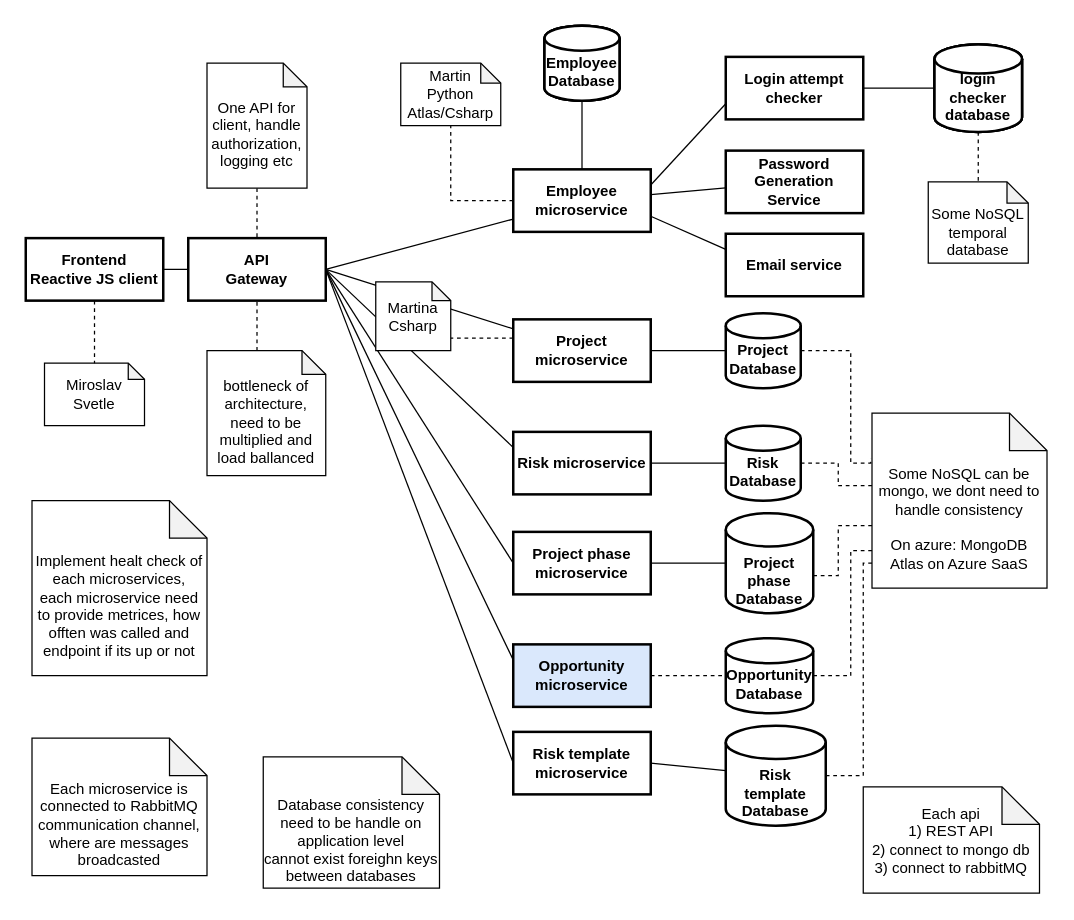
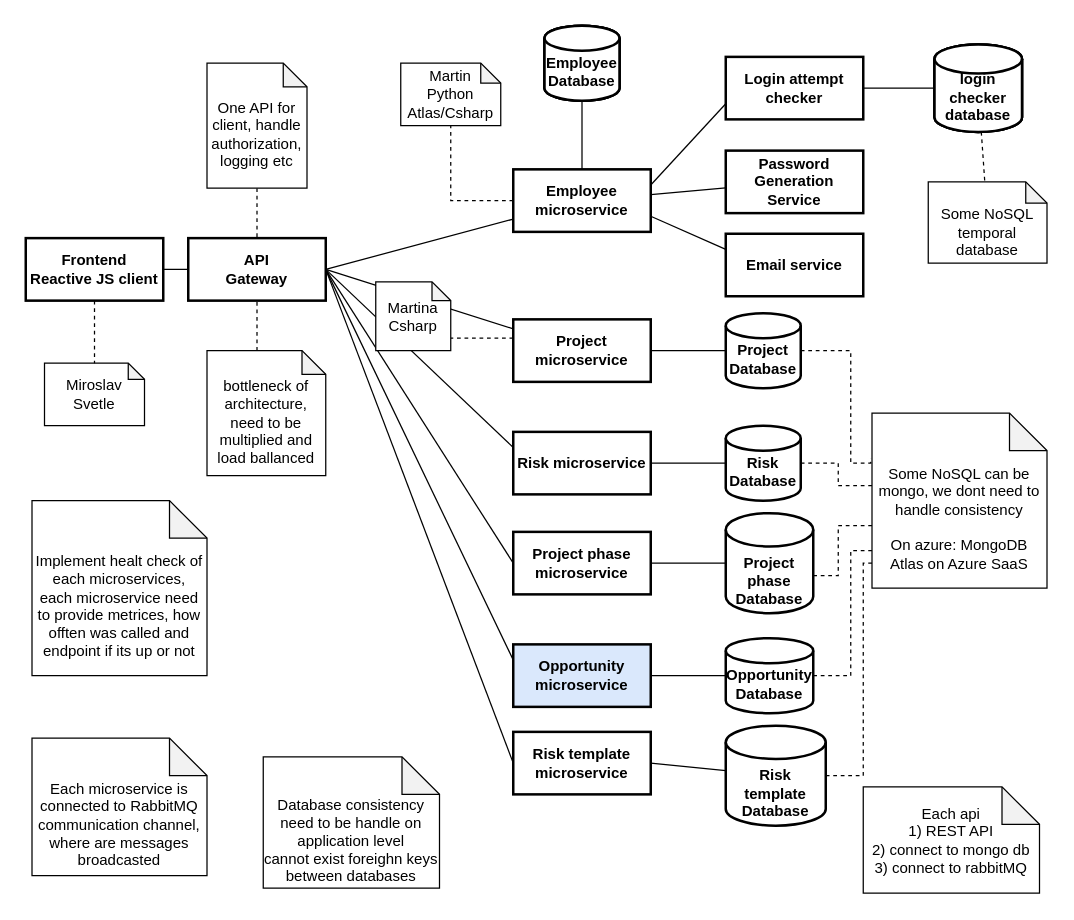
  <mxCell id="0" />
  <mxCell id="1" parent="0" />
  <mxCell id="2" style="edgeStyle=orthogonalEdgeStyle;rounded=0;orthogonalLoop=1;jettySize=auto;html=1;endArrow=none;endFill=0;" edge="1" parent="1" source="3" target="53"><mxGeometry relative="1" as="geometry" /></mxCell>
  <mxCell id="3" value="API&lt;br&gt;Gateway" style="html=1;whiteSpace=wrap;" vertex="1" parent="1"><mxGeometry x="150" y="190" width="110" height="50" as="geometry" /></mxCell>
  <mxCell id="4" value="Employee microservice" style="html=1;whiteSpace=wrap;" vertex="1" parent="1"><mxGeometry x="410" y="135" width="110" height="50" as="geometry" /></mxCell>
  <mxCell id="5" value="&lt;br&gt;Employee&lt;br&gt;Database" style="strokeWidth=2;html=1;shape=mxgraph.flowchart.database;whiteSpace=wrap;" vertex="1" parent="1"><mxGeometry x="435" y="20" width="60" height="60" as="geometry" /></mxCell>
  <mxCell id="6" style="edgeStyle=orthogonalEdgeStyle;rounded=0;orthogonalLoop=1;jettySize=auto;html=1;endArrow=none;endFill=0;dashed=1;" edge="1" parent="1" source="7" target="54"><mxGeometry relative="1" as="geometry"><Array as="points"><mxPoint x="400" y="270" /><mxPoint x="400" y="270" /></Array></mxGeometry></mxCell>
  <mxCell id="7" value="Project microservice" style="html=1;whiteSpace=wrap;" vertex="1" parent="1"><mxGeometry x="410" y="255" width="110" height="50" as="geometry" /></mxCell>
  <mxCell id="8" style="edgeStyle=orthogonalEdgeStyle;rounded=0;orthogonalLoop=1;jettySize=auto;html=1;entryX=-0.007;entryY=0.257;entryDx=0;entryDy=0;entryPerimeter=0;endArrow=none;endFill=0;dashed=1;" edge="1" parent="1" source="9" target="41"><mxGeometry relative="1" as="geometry"><Array as="points"><mxPoint x="680" y="280" /><mxPoint x="680" y="370" /><mxPoint x="696" y="370" /></Array></mxGeometry></mxCell>
  <mxCell id="9" value="&lt;br&gt;Project&lt;br&gt;Database" style="strokeWidth=2;html=1;shape=mxgraph.flowchart.database;whiteSpace=wrap;fontStyle=1" vertex="1" parent="1"><mxGeometry x="580" y="250" width="60" height="60" as="geometry" /></mxCell>
  <mxCell id="10" value="" style="endArrow=none;html=1;rounded=0;exitX=1;exitY=0.5;exitDx=0;exitDy=0;" edge="1" parent="1" source="3" target="7"><mxGeometry width="50" height="50" relative="1" as="geometry"><mxPoint x="360" y="234.062" as="sourcePoint" /><mxPoint x="449" y="55" as="targetPoint" /></mxGeometry></mxCell>
  <mxCell id="11" value="Email service" style="html=1;whiteSpace=wrap;" vertex="1" parent="1"><mxGeometry x="580" y="186.5" width="110" height="50" as="geometry" /></mxCell>
  <mxCell id="12" value="" style="endArrow=none;html=1;rounded=0;entryX=0;entryY=0.25;entryDx=0;entryDy=0;exitX=1;exitY=0.75;exitDx=0;exitDy=0;" edge="1" parent="1" source="4" target="11"><mxGeometry width="50" height="50" relative="1" as="geometry"><mxPoint x="190" y="196" as="sourcePoint" /><mxPoint x="420" y="175" as="targetPoint" /></mxGeometry></mxCell>
  <mxCell id="13" value="Password Generation&lt;br&gt;Service" style="html=1;whiteSpace=wrap;" vertex="1" parent="1"><mxGeometry x="580" y="120" width="110" height="50" as="geometry" /></mxCell>
  <mxCell id="14" value="" style="endArrow=none;html=1;rounded=0;" edge="1" parent="1" source="4" target="13"><mxGeometry width="50" height="50" relative="1" as="geometry"><mxPoint x="530" y="160" as="sourcePoint" /><mxPoint x="700" y="130" as="targetPoint" /></mxGeometry></mxCell>
  <mxCell id="15" value="Login attempt checker" style="html=1;whiteSpace=wrap;" vertex="1" parent="1"><mxGeometry x="580" y="45" width="110" height="50" as="geometry" /></mxCell>
  <mxCell id="16" value="" style="endArrow=none;html=1;rounded=0;exitX=1;exitY=0.25;exitDx=0;exitDy=0;entryX=0;entryY=0.75;entryDx=0;entryDy=0;" edge="1" parent="1" source="4" target="15"><mxGeometry width="50" height="50" relative="1" as="geometry"><mxPoint x="511" y="145" as="sourcePoint" /><mxPoint x="589" y="90" as="targetPoint" /></mxGeometry></mxCell>
  <mxCell id="17" value="&lt;br&gt;login&lt;br&gt;checker&lt;br&gt;database" style="strokeWidth=2;html=1;shape=mxgraph.flowchart.database;whiteSpace=wrap;" vertex="1" parent="1"><mxGeometry x="747" y="35" width="70" height="70" as="geometry" /></mxCell>
  <mxCell id="18" value="" style="endArrow=none;html=1;rounded=0;" edge="1" parent="1" source="15" target="17"><mxGeometry width="50" height="50" relative="1" as="geometry"><mxPoint x="522" y="145" as="sourcePoint" /><mxPoint x="598" y="105" as="targetPoint" /></mxGeometry></mxCell>
  <mxCell id="19" value="" style="endArrow=none;html=1;rounded=0;" edge="1" parent="1" source="5" target="4"><mxGeometry width="50" height="50" relative="1" as="geometry"><mxPoint x="700" y="80" as="sourcePoint" /><mxPoint x="770" y="80" as="targetPoint" /></mxGeometry></mxCell>
  <mxCell id="20" value="" style="endArrow=none;html=1;rounded=0;" edge="1" parent="1" source="7" target="9"><mxGeometry width="50" height="50" relative="1" as="geometry"><mxPoint x="530" y="187" as="sourcePoint" /><mxPoint x="630" y="280" as="targetPoint" /></mxGeometry></mxCell>
- <mxCell id="21" value="&lt;br&gt;Some NoSQL temporal database" style="shape=note;whiteSpace=wrap;html=1;backgroundOutline=1;darkOpacity=0.05;size=17;" vertex="1" parent="1"><mxGeometry x="742" y="145" width="80" height="65" as="geometry" /></mxCell>
+ <mxCell id="21" value="&lt;br&gt;Some NoSQL temporal database" style="shape=note;whiteSpace=wrap;html=1;backgroundOutline=1;darkOpacity=0.05;size=17;" vertex="1" parent="1"><mxGeometry x="742" y="145" width="95" height="65" as="geometry" /></mxCell>
  <mxCell id="22" value="" style="endArrow=none;html=1;rounded=0;dashed=1;" edge="1" parent="1" source="17" target="21"><mxGeometry width="50" height="50" relative="1" as="geometry"><mxPoint x="687" y="80" as="sourcePoint" /><mxPoint x="757" y="80" as="targetPoint" /></mxGeometry></mxCell>
  <mxCell id="23" value="" style="endArrow=none;html=1;rounded=0;exitX=1;exitY=0.5;exitDx=0;exitDy=0;" edge="1" parent="1" source="3" target="4"><mxGeometry width="50" height="50" relative="1" as="geometry"><mxPoint x="360" y="193" as="sourcePoint" /><mxPoint x="420" y="271" as="targetPoint" /></mxGeometry></mxCell>
  <mxCell id="24" value="Risk microservice" style="html=1;whiteSpace=wrap;" vertex="1" parent="1"><mxGeometry x="410" y="345" width="110" height="50" as="geometry" /></mxCell>
  <mxCell id="25" style="edgeStyle=orthogonalEdgeStyle;rounded=0;orthogonalLoop=1;jettySize=auto;html=1;endArrow=none;endFill=0;dashed=1;" edge="1" parent="1" source="26" target="41"><mxGeometry relative="1" as="geometry"><Array as="points"><mxPoint x="670" y="370" /><mxPoint x="670" y="388" /></Array></mxGeometry></mxCell>
  <mxCell id="26" value="&lt;br&gt;Risk&lt;br&gt;Database" style="strokeWidth=2;html=1;shape=mxgraph.flowchart.database;whiteSpace=wrap;fontStyle=1" vertex="1" parent="1"><mxGeometry x="580" y="340" width="60" height="60" as="geometry" /></mxCell>
  <mxCell id="27" value="" style="endArrow=none;html=1;rounded=0;" edge="1" parent="1" source="24" target="26"><mxGeometry width="50" height="50" relative="1" as="geometry"><mxPoint x="530" y="277" as="sourcePoint" /><mxPoint x="630" y="370" as="targetPoint" /></mxGeometry></mxCell>
  <mxCell id="28" value="Project phase microservice" style="html=1;whiteSpace=wrap;" vertex="1" parent="1"><mxGeometry x="410" y="425" width="110" height="50" as="geometry" /></mxCell>
  <mxCell id="29" style="edgeStyle=orthogonalEdgeStyle;rounded=0;orthogonalLoop=1;jettySize=auto;html=1;endArrow=none;endFill=0;dashed=1;" edge="1" parent="1" source="30" target="41"><mxGeometry relative="1" as="geometry"><Array as="points"><mxPoint x="670" y="460" /><mxPoint x="670" y="420" /></Array></mxGeometry></mxCell>
  <mxCell id="30" value="&lt;br&gt;&lt;br&gt;Project&lt;br&gt;phase&lt;br&gt;Database" style="strokeWidth=2;html=1;shape=mxgraph.flowchart.database;whiteSpace=wrap;fontStyle=1" vertex="1" parent="1"><mxGeometry x="580" y="410" width="70" height="80" as="geometry" /></mxCell>
  <mxCell id="31" value="" style="endArrow=none;html=1;rounded=0;" edge="1" parent="1" source="28" target="30"><mxGeometry width="50" height="50" relative="1" as="geometry"><mxPoint x="530" y="357" as="sourcePoint" /><mxPoint x="630" y="450" as="targetPoint" /></mxGeometry></mxCell>
  <mxCell id="32" value="Opportunity microservice" style="html=1;whiteSpace=wrap;fontStyle=1;strokeWidth=2;fillColor=#dae8fc;" vertex="1" parent="1"><mxGeometry x="410" y="515" width="110" height="50" as="geometry" /></mxCell>
  <mxCell id="33" style="edgeStyle=orthogonalEdgeStyle;rounded=0;orthogonalLoop=1;jettySize=auto;html=1;endArrow=none;endFill=0;dashed=1;" edge="1" parent="1" source="34" target="41"><mxGeometry relative="1" as="geometry"><Array as="points"><mxPoint x="680" y="540" /><mxPoint x="680" y="440" /></Array></mxGeometry></mxCell>
  <mxCell id="34" value="&lt;br&gt;Opportunity&lt;br&gt;Database" style="strokeWidth=2;html=1;shape=mxgraph.flowchart.database;whiteSpace=wrap;fontStyle=1" vertex="1" parent="1"><mxGeometry x="580" y="510" width="70" height="60" as="geometry" /></mxCell>
- <mxCell id="35" value="" style="endArrow=none;html=1;rounded=0;dashed=1;" edge="1" parent="1" source="32" target="34"><mxGeometry width="50" height="50" relative="1" as="geometry"><mxPoint x="530" y="447" as="sourcePoint" /><mxPoint x="630" y="540" as="targetPoint" /></mxGeometry></mxCell>
+ <mxCell id="35" value="" style="endArrow=none;html=1;rounded=0;" edge="1" parent="1" source="32" target="34"><mxGeometry width="50" height="50" relative="1" as="geometry"><mxPoint x="530" y="447" as="sourcePoint" /><mxPoint x="630" y="540" as="targetPoint" /></mxGeometry></mxCell>
  <mxCell id="36" value="" style="endArrow=none;html=1;rounded=0;entryX=0;entryY=0.25;entryDx=0;entryDy=0;exitX=1;exitY=0.5;exitDx=0;exitDy=0;" edge="1" parent="1" source="3" target="24"><mxGeometry width="50" height="50" relative="1" as="geometry"><mxPoint x="333" y="235" as="sourcePoint" /><mxPoint x="420" y="266" as="targetPoint" /></mxGeometry></mxCell>
  <mxCell id="37" value="" style="endArrow=none;html=1;rounded=0;entryX=0;entryY=0.5;entryDx=0;entryDy=0;exitX=1;exitY=0.5;exitDx=0;exitDy=0;" edge="1" parent="1" source="3" target="28"><mxGeometry width="50" height="50" relative="1" as="geometry"><mxPoint x="332.5" y="235" as="sourcePoint" /><mxPoint x="420" y="368" as="targetPoint" /></mxGeometry></mxCell>
  <mxCell id="38" value="" style="endArrow=none;html=1;rounded=0;entryX=0;entryY=0.25;entryDx=0;entryDy=0;exitX=1;exitY=0.5;exitDx=0;exitDy=0;" edge="1" parent="1" source="3" target="32"><mxGeometry width="50" height="50" relative="1" as="geometry"><mxPoint x="332.5" y="235" as="sourcePoint" /><mxPoint x="458" y="435" as="targetPoint" /></mxGeometry></mxCell>
  <mxCell id="39" value="&lt;br&gt;&lt;br&gt;Each microservice is connected to RabbitMQ communication channel, where are messages broadcasted&lt;br&gt;" style="shape=note;whiteSpace=wrap;html=1;backgroundOutline=1;darkOpacity=0.05;" vertex="1" parent="1"><mxGeometry x="25" y="590" width="140" height="110" as="geometry" /></mxCell>
  <mxCell id="40" value="&lt;br&gt;&lt;br&gt;Database consistency need to be handle on application level&lt;br&gt;cannot exist foreighn keys between databases" style="shape=note;whiteSpace=wrap;html=1;backgroundOutline=1;darkOpacity=0.05;" vertex="1" parent="1"><mxGeometry x="210" y="605" width="141" height="105" as="geometry" /></mxCell>
  <mxCell id="41" value="&lt;br&gt;&lt;br&gt;Some NoSQL can be mongo, we dont need to handle consistency&lt;br&gt;&lt;br&gt;On azure: MongoDB Atlas on Azure SaaS" style="shape=note;whiteSpace=wrap;html=1;backgroundOutline=1;darkOpacity=0.05;" vertex="1" parent="1"><mxGeometry x="697" y="330" width="140" height="140" as="geometry" /></mxCell>
  <mxCell id="42" value="&lt;br&gt;&lt;br&gt;Implement healt check of each microservices,&lt;br&gt;each microservice need to provide metrices, how offten was called and endpoint if its up or not" style="shape=note;whiteSpace=wrap;html=1;backgroundOutline=1;darkOpacity=0.05;" vertex="1" parent="1"><mxGeometry x="25" y="400" width="140" height="140" as="geometry" /></mxCell>
  <mxCell id="43" value="Risk template microservice" style="html=1;whiteSpace=wrap;fontStyle=1;strokeWidth=2;" vertex="1" parent="1"><mxGeometry x="410" y="585" width="110" height="50" as="geometry" /></mxCell>
  <mxCell id="44" value="&lt;br&gt;&lt;br&gt;Risk&lt;br&gt;template&lt;br&gt;Database" style="strokeWidth=2;html=1;shape=mxgraph.flowchart.database;whiteSpace=wrap;fontStyle=1" vertex="1" parent="1"><mxGeometry x="580" y="580" width="80" height="80" as="geometry" /></mxCell>
  <mxCell id="45" value="" style="endArrow=none;html=1;rounded=0;exitX=1;exitY=0.5;exitDx=0;exitDy=0;" edge="1" parent="1" source="43" target="44"><mxGeometry width="50" height="50" relative="1" as="geometry"><mxPoint x="530" y="517" as="sourcePoint" /><mxPoint x="630" y="610" as="targetPoint" /></mxGeometry></mxCell>
  <mxCell id="46" value="" style="endArrow=none;html=1;rounded=0;exitX=1;exitY=0.5;exitDx=0;exitDy=0;entryX=0;entryY=0.5;entryDx=0;entryDy=0;" edge="1" parent="1" source="3" target="43"><mxGeometry width="50" height="50" relative="1" as="geometry"><mxPoint x="200" y="222" as="sourcePoint" /><mxPoint x="420" y="538" as="targetPoint" /></mxGeometry></mxCell>
  <mxCell id="47" style="edgeStyle=orthogonalEdgeStyle;rounded=0;orthogonalLoop=1;jettySize=auto;html=1;endArrow=none;endFill=0;dashed=1;" edge="1" parent="1" source="44" target="41"><mxGeometry relative="1" as="geometry"><Array as="points"><mxPoint x="690" y="620" /><mxPoint x="690" y="450" /></Array><mxPoint x="660" y="550" as="sourcePoint" /><mxPoint x="707" y="450" as="targetPoint" /></mxGeometry></mxCell>
  <mxCell id="48" value="Miroslav&lt;br&gt;Svetle" style="shape=note;whiteSpace=wrap;html=1;backgroundOutline=1;darkOpacity=0.05;size=13;" vertex="1" parent="1"><mxGeometry x="35" y="290" width="80" height="50" as="geometry" /></mxCell>
  <mxCell id="49" style="edgeStyle=orthogonalEdgeStyle;rounded=0;orthogonalLoop=1;jettySize=auto;html=1;dashed=1;endArrow=none;endFill=0;exitX=0.5;exitY=1;exitDx=0;exitDy=0;" edge="1" parent="1" source="53" target="48"><mxGeometry relative="1" as="geometry"><mxPoint x="145" y="145" as="sourcePoint" /><mxPoint x="145" y="197" as="targetPoint" /></mxGeometry></mxCell>
  <mxCell id="50" value="Martin&lt;br&gt;Python&lt;br&gt;Atlas/Csharp" style="shape=note;whiteSpace=wrap;html=1;backgroundOutline=1;darkOpacity=0.05;size=16;" vertex="1" parent="1"><mxGeometry x="320" y="50" width="80" height="50" as="geometry" /></mxCell>
  <mxCell id="51" style="edgeStyle=orthogonalEdgeStyle;rounded=0;orthogonalLoop=1;jettySize=auto;html=1;dashed=1;endArrow=none;endFill=0;" edge="1" parent="1" source="4" target="50"><mxGeometry relative="1" as="geometry"><mxPoint x="145" y="247" as="sourcePoint" /><mxPoint x="90" y="315" as="targetPoint" /></mxGeometry></mxCell>
  <mxCell id="52" value="Each api&lt;br&gt;1) REST API&lt;br&gt;2) connect to mongo db&lt;br&gt;3) connect to rabbitMQ" style="shape=note;whiteSpace=wrap;html=1;backgroundOutline=1;darkOpacity=0.05;" vertex="1" parent="1"><mxGeometry x="690" y="629" width="141" height="85" as="geometry" /></mxCell>
  <mxCell id="53" value="Frontend&lt;br&gt;Reactive JS client" style="html=1;whiteSpace=wrap;" vertex="1" parent="1"><mxGeometry x="20" y="190" width="110" height="50" as="geometry" /></mxCell>
  <mxCell id="54" value="Martina&lt;br&gt;Csharp" style="shape=note;whiteSpace=wrap;html=1;backgroundOutline=1;darkOpacity=0.05;size=15;" vertex="1" parent="1"><mxGeometry x="300" y="225" width="60" height="55" as="geometry" /></mxCell>
  <mxCell id="55" style="edgeStyle=orthogonalEdgeStyle;rounded=0;orthogonalLoop=1;jettySize=auto;html=1;dashed=1;endArrow=none;endFill=0;" edge="1" parent="1" source="56" target="3"><mxGeometry relative="1" as="geometry" /></mxCell>
  <mxCell id="56" value="&lt;br&gt;One API for client, handle authorization, logging etc" style="shape=note;whiteSpace=wrap;html=1;backgroundOutline=1;darkOpacity=0.05;size=19;" vertex="1" parent="1"><mxGeometry x="165" y="50" width="80" height="100" as="geometry" /></mxCell>
  <mxCell id="57" style="edgeStyle=orthogonalEdgeStyle;rounded=0;orthogonalLoop=1;jettySize=auto;html=1;endArrow=none;endFill=0;dashed=1;" edge="1" parent="1" source="58" target="3"><mxGeometry relative="1" as="geometry"><Array as="points"><mxPoint x="205" y="270" /><mxPoint x="205" y="270" /></Array></mxGeometry></mxCell>
  <mxCell id="58" value="&lt;br&gt;bottleneck of architecture, need to be multiplied and load ballanced" style="shape=note;whiteSpace=wrap;html=1;backgroundOutline=1;darkOpacity=0.05;size=19;" vertex="1" parent="1"><mxGeometry x="165" y="280" width="95" height="100" as="geometry" /></mxCell>
  <mxCell id="59" value="Frontend&lt;br&gt;Reactive JS client" style="html=1;whiteSpace=wrap;fontStyle=1;strokeWidth=2;" vertex="1" parent="1"><mxGeometry x="20" y="190" width="110" height="50" as="geometry" /></mxCell>
  <mxCell id="60" value="API&lt;br&gt;Gateway" style="html=1;whiteSpace=wrap;fontStyle=1;strokeWidth=2;" vertex="1" parent="1"><mxGeometry x="150" y="190" width="110" height="50" as="geometry" /></mxCell>
  <mxCell id="61" value="Employee microservice" style="html=1;whiteSpace=wrap;" vertex="1" parent="1"><mxGeometry x="410" y="135" width="110" height="50" as="geometry" /></mxCell>
  <mxCell id="62" value="&lt;br&gt;Employee&lt;br&gt;Database" style="strokeWidth=2;html=1;shape=mxgraph.flowchart.database;whiteSpace=wrap;" vertex="1" parent="1"><mxGeometry x="435" y="20" width="60" height="60" as="geometry" /></mxCell>
  <mxCell id="63" value="&lt;br&gt;login&lt;br&gt;checker&lt;br&gt;database" style="strokeWidth=2;html=1;shape=mxgraph.flowchart.database;whiteSpace=wrap;" vertex="1" parent="1"><mxGeometry x="747" y="35" width="70" height="70" as="geometry" /></mxCell>
  <mxCell id="64" value="Email service" style="html=1;whiteSpace=wrap;" vertex="1" parent="1"><mxGeometry x="580" y="186.5" width="110" height="50" as="geometry" /></mxCell>
  <mxCell id="65" value="Password Generation&lt;br&gt;Service" style="html=1;whiteSpace=wrap;" vertex="1" parent="1"><mxGeometry x="580" y="120" width="110" height="50" as="geometry" /></mxCell>
  <mxCell id="66" value="&lt;br&gt;login&lt;br&gt;checker&lt;br&gt;database" style="strokeWidth=2;html=1;shape=mxgraph.flowchart.database;whiteSpace=wrap;fontStyle=1" vertex="1" parent="1"><mxGeometry x="747" y="35" width="70" height="70" as="geometry" /></mxCell>
  <mxCell id="67" value="Password Generation&lt;br&gt;Service" style="html=1;whiteSpace=wrap;fontStyle=1;strokeWidth=2;" vertex="1" parent="1"><mxGeometry x="580" y="120" width="110" height="50" as="geometry" /></mxCell>
  <mxCell id="68" value="Email service" style="html=1;whiteSpace=wrap;fontStyle=1;strokeWidth=2;" vertex="1" parent="1"><mxGeometry x="580" y="186.5" width="110" height="50" as="geometry" /></mxCell>
  <mxCell id="69" value="Login attempt checker" style="html=1;whiteSpace=wrap;fontStyle=1;strokeWidth=2;" vertex="1" parent="1"><mxGeometry x="580" y="45" width="110" height="50" as="geometry" /></mxCell>
  <mxCell id="70" value="Employee microservice" style="html=1;whiteSpace=wrap;fontStyle=1;strokeWidth=2;" vertex="1" parent="1"><mxGeometry x="410" y="135" width="110" height="50" as="geometry" /></mxCell>
  <mxCell id="71" value="&lt;br&gt;Employee&lt;br&gt;Database" style="strokeWidth=2;html=1;shape=mxgraph.flowchart.database;whiteSpace=wrap;fontStyle=1" vertex="1" parent="1"><mxGeometry x="435" y="20" width="60" height="60" as="geometry" /></mxCell>
  <mxCell id="72" value="Project microservice" style="html=1;whiteSpace=wrap;fontStyle=1;strokeWidth=2;" vertex="1" parent="1"><mxGeometry x="410" y="255" width="110" height="50" as="geometry" /></mxCell>
  <mxCell id="73" value="Risk microservice" style="html=1;whiteSpace=wrap;fontStyle=1;strokeWidth=2;" vertex="1" parent="1"><mxGeometry x="410" y="345" width="110" height="50" as="geometry" /></mxCell>
  <mxCell id="74" value="Project phase microservice" style="html=1;whiteSpace=wrap;fontStyle=1;strokeWidth=2;" vertex="1" parent="1"><mxGeometry x="410" y="425" width="110" height="50" as="geometry" /></mxCell>
